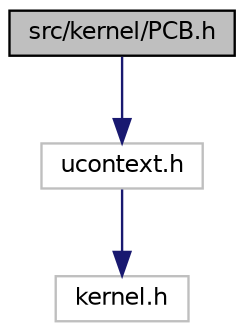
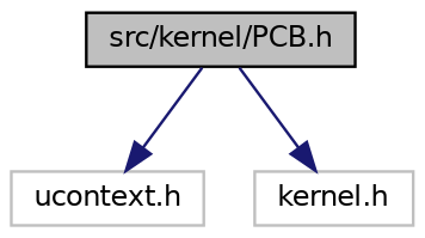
  digraph {
    node [color=grey75 fillcolor=white fontname=Helvetica fontsize=10 shape=record style=filled]
    edge [color=midnightblue fontname=Helvetica fontsize=10 labelfontname=Helvetica labelfontsize=10 style=solid]
    n1 [color=black fillcolor=grey75 fontcolor=black height=0.2 label="src/kernel/PCB.h" width=0.4]
    n2 [height=0.2 label="ucontext.h" width=0.4]
    n3 [height=0.2 label="kernel.h" width=0.4]
    n1 -> n2
-   n2 -> n3
+   n1 -> n3
  }
